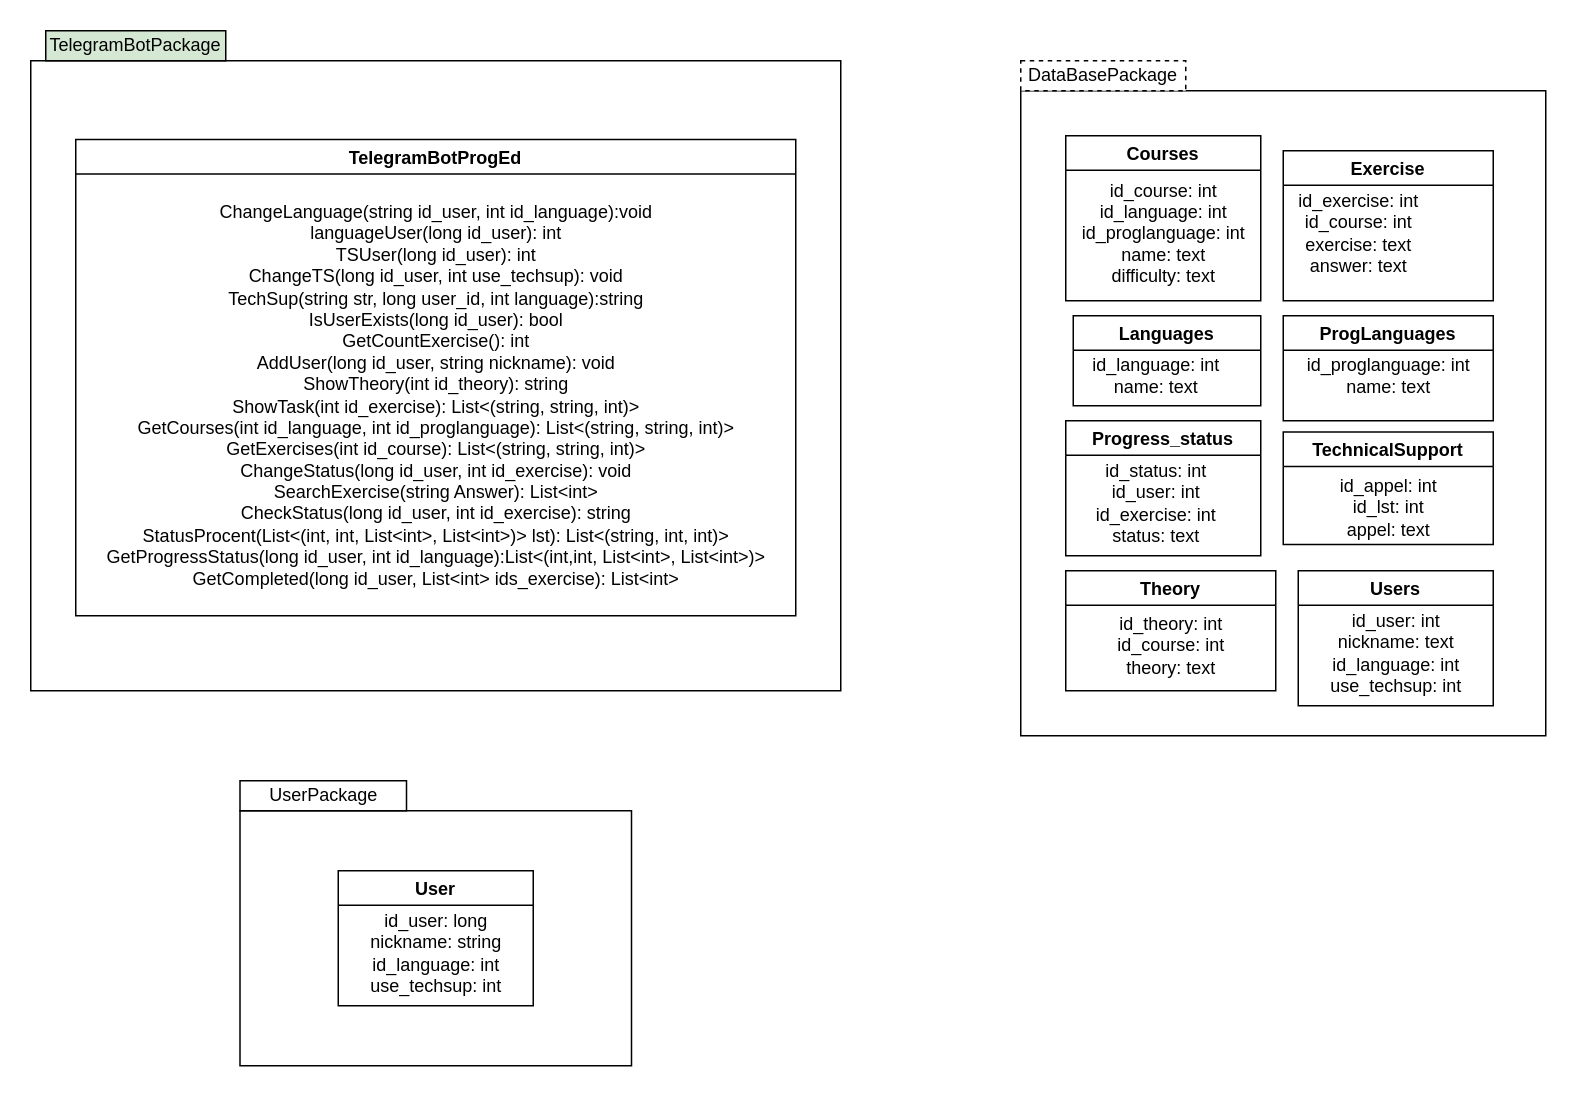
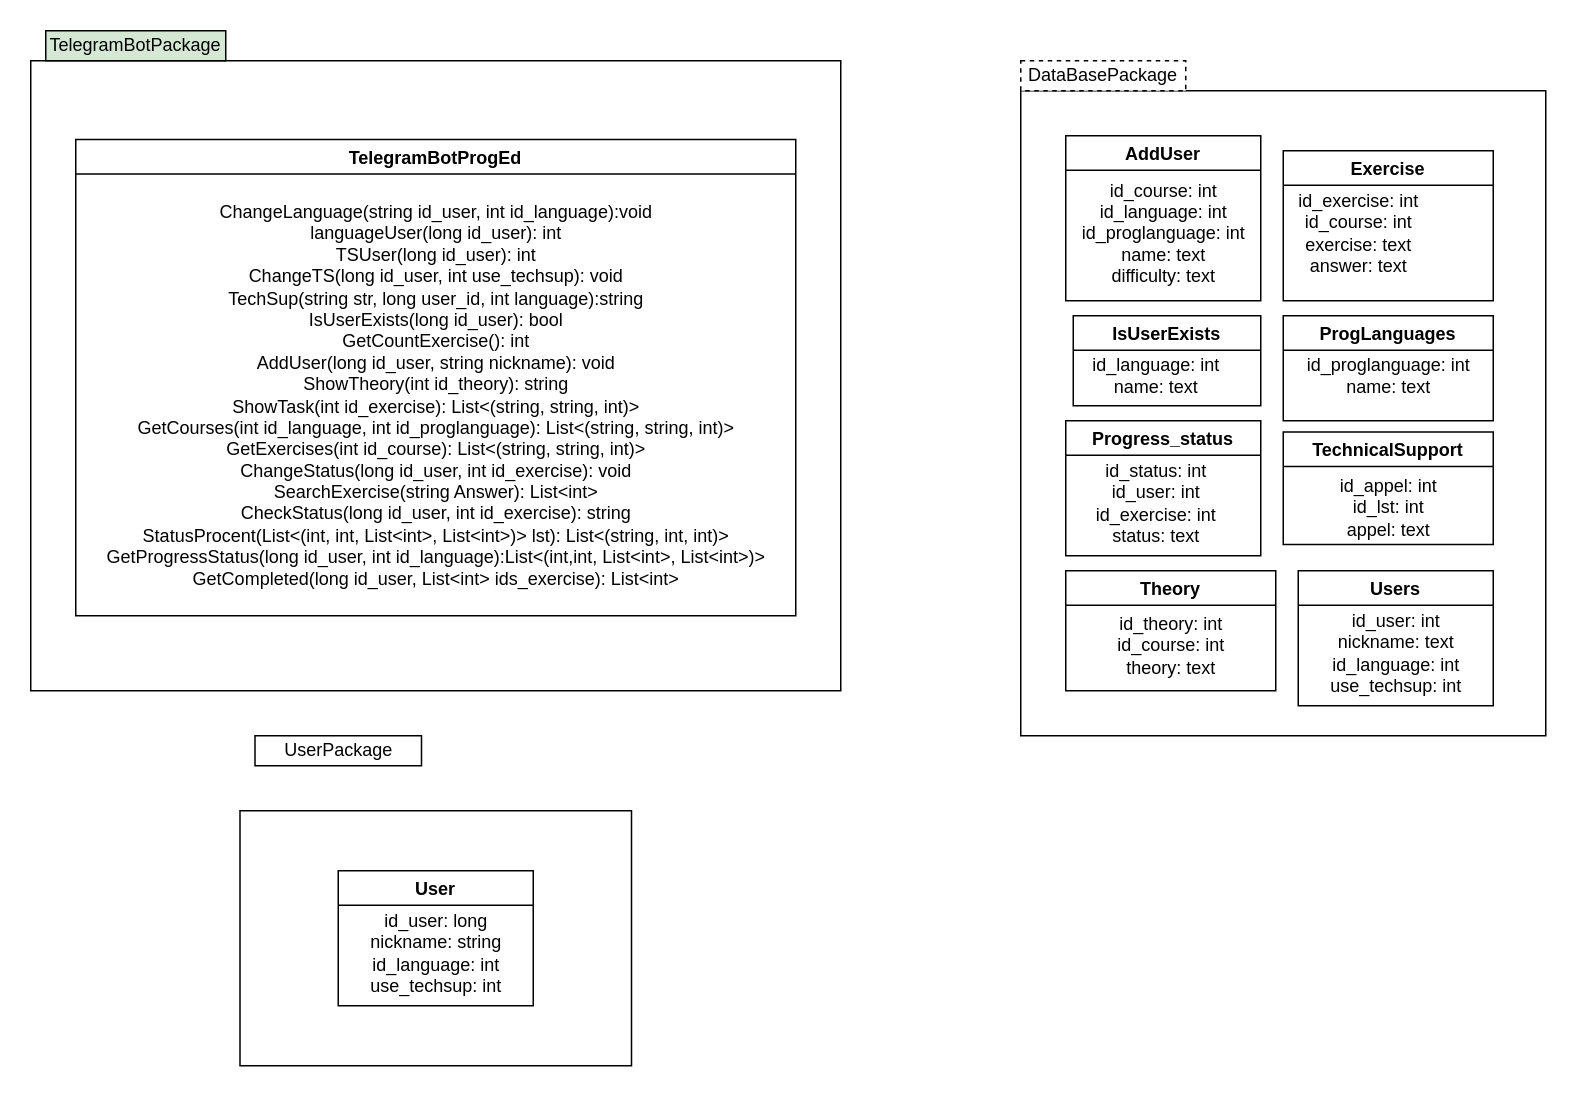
  <mxCell id="0" />
  <mxCell id="1" parent="0" />
  <mxCell id="2" value="" style="rounded=0;whiteSpace=wrap;html=1;" vertex="1" parent="1"><mxGeometry x="680" y="60" width="350" height="430" as="geometry" /></mxCell>
  <mxCell id="3" value="" style="rounded=0;whiteSpace=wrap;html=1;" vertex="1" parent="1"><mxGeometry x="20" y="40" width="540" height="420" as="geometry" /></mxCell>
  <mxCell id="4" value="TelegramBotPackage" style="whiteSpace=wrap;html=1;fillColor=#d5e8d4;" vertex="1" parent="1"><mxGeometry x="30" y="20" width="120" height="20" as="geometry" /></mxCell>
  <mxCell id="5" value="DataBasePackage" style="whiteSpace=wrap;html=1;dashed=1;" vertex="1" parent="1"><mxGeometry x="680" y="40" width="110" height="20" as="geometry" /></mxCell>
  <mxCell id="6" value="" style="rounded=0;whiteSpace=wrap;html=1;" vertex="1" parent="1"><mxGeometry x="159.5" y="540" width="261" height="170" as="geometry" /></mxCell>
- <mxCell id="7" value="UserPackage" style="whiteSpace=wrap;html=1;" vertex="1" parent="1"><mxGeometry x="159.5" y="520" width="111" height="20" as="geometry" /></mxCell>
+ <mxCell id="7" value="UserPackage" style="whiteSpace=wrap;html=1;" vertex="1" parent="1"><mxGeometry x="169.5" y="490" width="111" height="20" as="geometry" /></mxCell>
  <mxCell id="8" value="Exercise" style="swimlane;" vertex="1" parent="1"><mxGeometry x="855" y="100" width="140" height="100" as="geometry" /></mxCell>
  <mxCell id="9" value="id_exercise: int&lt;br&gt;id_course: int&lt;br&gt;exercise: text&lt;br&gt;answer: text" style="text;html=1;align=center;verticalAlign=middle;resizable=0;points=[];autosize=1;strokeColor=none;fillColor=none;" vertex="1" parent="8"><mxGeometry y="20" width="100" height="70" as="geometry" /></mxCell>
  <mxCell id="10" value="ProgLanguages" style="swimlane;" vertex="1" parent="8"><mxGeometry y="110" width="140" height="70" as="geometry" /></mxCell>
  <mxCell id="11" value="id_proglanguage: int&lt;br&gt;name: text" style="text;html=1;align=center;verticalAlign=middle;resizable=0;points=[];autosize=1;strokeColor=none;fillColor=none;" vertex="1" parent="10"><mxGeometry x="5" y="20" width="130" height="40" as="geometry" /></mxCell>
- <mxCell id="12" value="Courses" style="swimlane;" vertex="1" parent="10"><mxGeometry x="-145" y="-120" width="130" height="110" as="geometry"><mxRectangle x="500" y="360" width="90" height="30" as="alternateBounds" /></mxGeometry></mxCell>
+ <mxCell id="12" value="AddUser" style="swimlane;" vertex="1" parent="10"><mxGeometry x="-145" y="-120" width="130" height="110" as="geometry"><mxRectangle x="500" y="360" width="90" height="30" as="alternateBounds" /></mxGeometry></mxCell>
  <mxCell id="13" value="id_course: int&lt;br&gt;id_language: int&lt;br&gt;id_proglanguage: int&lt;br&gt;name: text&lt;br&gt;difficulty: text" style="text;html=1;align=center;verticalAlign=middle;resizable=0;points=[];autosize=1;strokeColor=none;fillColor=none;" vertex="1" parent="12"><mxGeometry y="20" width="130" height="90" as="geometry" /></mxCell>
- <mxCell id="14" value="Languages" style="swimlane;" vertex="1" parent="1"><mxGeometry x="715" y="210" width="125" height="60" as="geometry" /></mxCell>
+ <mxCell id="14" value="IsUserExists" style="swimlane;" vertex="1" parent="1"><mxGeometry x="715" y="210" width="125" height="60" as="geometry" /></mxCell>
  <mxCell id="15" value="id_language: int&lt;br&gt;name: text" style="text;html=1;align=center;verticalAlign=middle;resizable=0;points=[];autosize=1;strokeColor=none;fillColor=none;" vertex="1" parent="14"><mxGeometry y="20" width="110" height="40" as="geometry" /></mxCell>
  <mxCell id="16" value="Progress_status" style="swimlane;" vertex="1" parent="1"><mxGeometry x="710" y="280" width="130" height="90" as="geometry" /></mxCell>
  <mxCell id="17" value="id_status: int&lt;br&gt;id_user: int&lt;br&gt;id_exercise: int&lt;br&gt;status: text" style="text;html=1;align=center;verticalAlign=middle;resizable=0;points=[];autosize=1;strokeColor=none;fillColor=none;" vertex="1" parent="16"><mxGeometry x="10" y="20" width="100" height="70" as="geometry" /></mxCell>
  <mxCell id="18" value="TechnicalSupport" style="swimlane;" vertex="1" parent="1"><mxGeometry x="855" y="287.5" width="140" height="75" as="geometry" /></mxCell>
  <mxCell id="19" value="id_appel: int&lt;br&gt;id_lst: int&lt;br&gt;appel: text" style="text;html=1;align=center;verticalAlign=middle;resizable=0;points=[];autosize=1;strokeColor=none;fillColor=none;" vertex="1" parent="18"><mxGeometry x="25" y="20" width="90" height="60" as="geometry" /></mxCell>
  <mxCell id="20" value="Theory" style="swimlane;" vertex="1" parent="1"><mxGeometry x="710" y="380" width="140" height="80" as="geometry" /></mxCell>
  <mxCell id="21" value="id_theory: int&lt;br&gt;id_course: int&lt;br&gt;theory: text" style="text;html=1;align=center;verticalAlign=middle;resizable=0;points=[];autosize=1;strokeColor=none;fillColor=none;" vertex="1" parent="20"><mxGeometry x="25" y="20" width="90" height="60" as="geometry" /></mxCell>
  <mxCell id="22" value="Users" style="swimlane;" vertex="1" parent="1"><mxGeometry x="865" y="380" width="130" height="90" as="geometry" /></mxCell>
  <mxCell id="23" value="id_user: int&lt;br&gt;nickname: text&lt;br&gt;id_language: int&lt;br&gt;use_techsup: int" style="text;html=1;align=center;verticalAlign=middle;resizable=0;points=[];autosize=1;strokeColor=none;fillColor=none;" vertex="1" parent="22"><mxGeometry x="10" y="20" width="110" height="70" as="geometry" /></mxCell>
  <mxCell id="24" value="User" style="swimlane;" vertex="1" parent="1"><mxGeometry x="225" y="580" width="130" height="90" as="geometry" /></mxCell>
  <mxCell id="25" value="id_user: long&lt;br&gt;nickname: string&lt;br&gt;id_language: int&lt;br&gt;use_techsup: int" style="text;html=1;align=center;verticalAlign=middle;resizable=0;points=[];autosize=1;strokeColor=none;fillColor=none;" vertex="1" parent="24"><mxGeometry x="10" y="20" width="110" height="70" as="geometry" /></mxCell>
  <mxCell id="26" value="TelegramBotProgEd" style="swimlane;" vertex="1" parent="1"><mxGeometry x="50" y="92.5" width="480" height="317.5" as="geometry" /></mxCell>
  <mxCell id="27" value="ChangeLanguage(string id_user, int id_language):void&lt;br&gt;languageUser(long id_user): int&lt;br&gt;TSUser(long id_user): int&lt;br&gt;ChangeTS(long id_user, int use_techsup): void&lt;br&gt;TechSup(string str, long user_id, int language):string&lt;br&gt;IsUserExists(long id_user): bool&lt;br&gt;GetCountExercise(): int&lt;br&gt;AddUser(long id_user, string nickname): void&lt;br&gt;ShowTheory(int id_theory): string&lt;br&gt;ShowTask(int id_exercise): List&amp;lt;(string, string, int)&amp;gt;&lt;br&gt;GetCourses(int id_language, int id_proglanguage): List&amp;lt;(string, string, int)&amp;gt;&lt;br&gt;GetExercises(int id_course): List&amp;lt;(string, string, int)&amp;gt;&lt;br&gt;ChangeStatus(long id_user, int id_exercise): void&lt;br&gt;SearchExercise(string Answer): List&amp;lt;int&amp;gt;&lt;br&gt;CheckStatus(long id_user, int id_exercise): string&lt;br&gt;StatusProcent(List&amp;lt;(int, int, List&amp;lt;int&amp;gt;, List&amp;lt;int&amp;gt;)&amp;gt; lst): List&amp;lt;(string, int, int)&amp;gt;&lt;br&gt;GetProgressStatus(long id_user, int id_language):List&amp;lt;(int,int, List&amp;lt;int&amp;gt;, List&amp;lt;int&amp;gt;)&amp;gt;&lt;br&gt;GetCompleted(long id_user, List&amp;lt;int&amp;gt; ids_exercise):&amp;nbsp;List&amp;lt;int&amp;gt;" style="text;html=1;align=center;verticalAlign=middle;resizable=0;points=[];autosize=1;strokeColor=none;fillColor=none;" vertex="1" parent="26"><mxGeometry x="10" y="35" width="460" height="270" as="geometry" /></mxCell>
